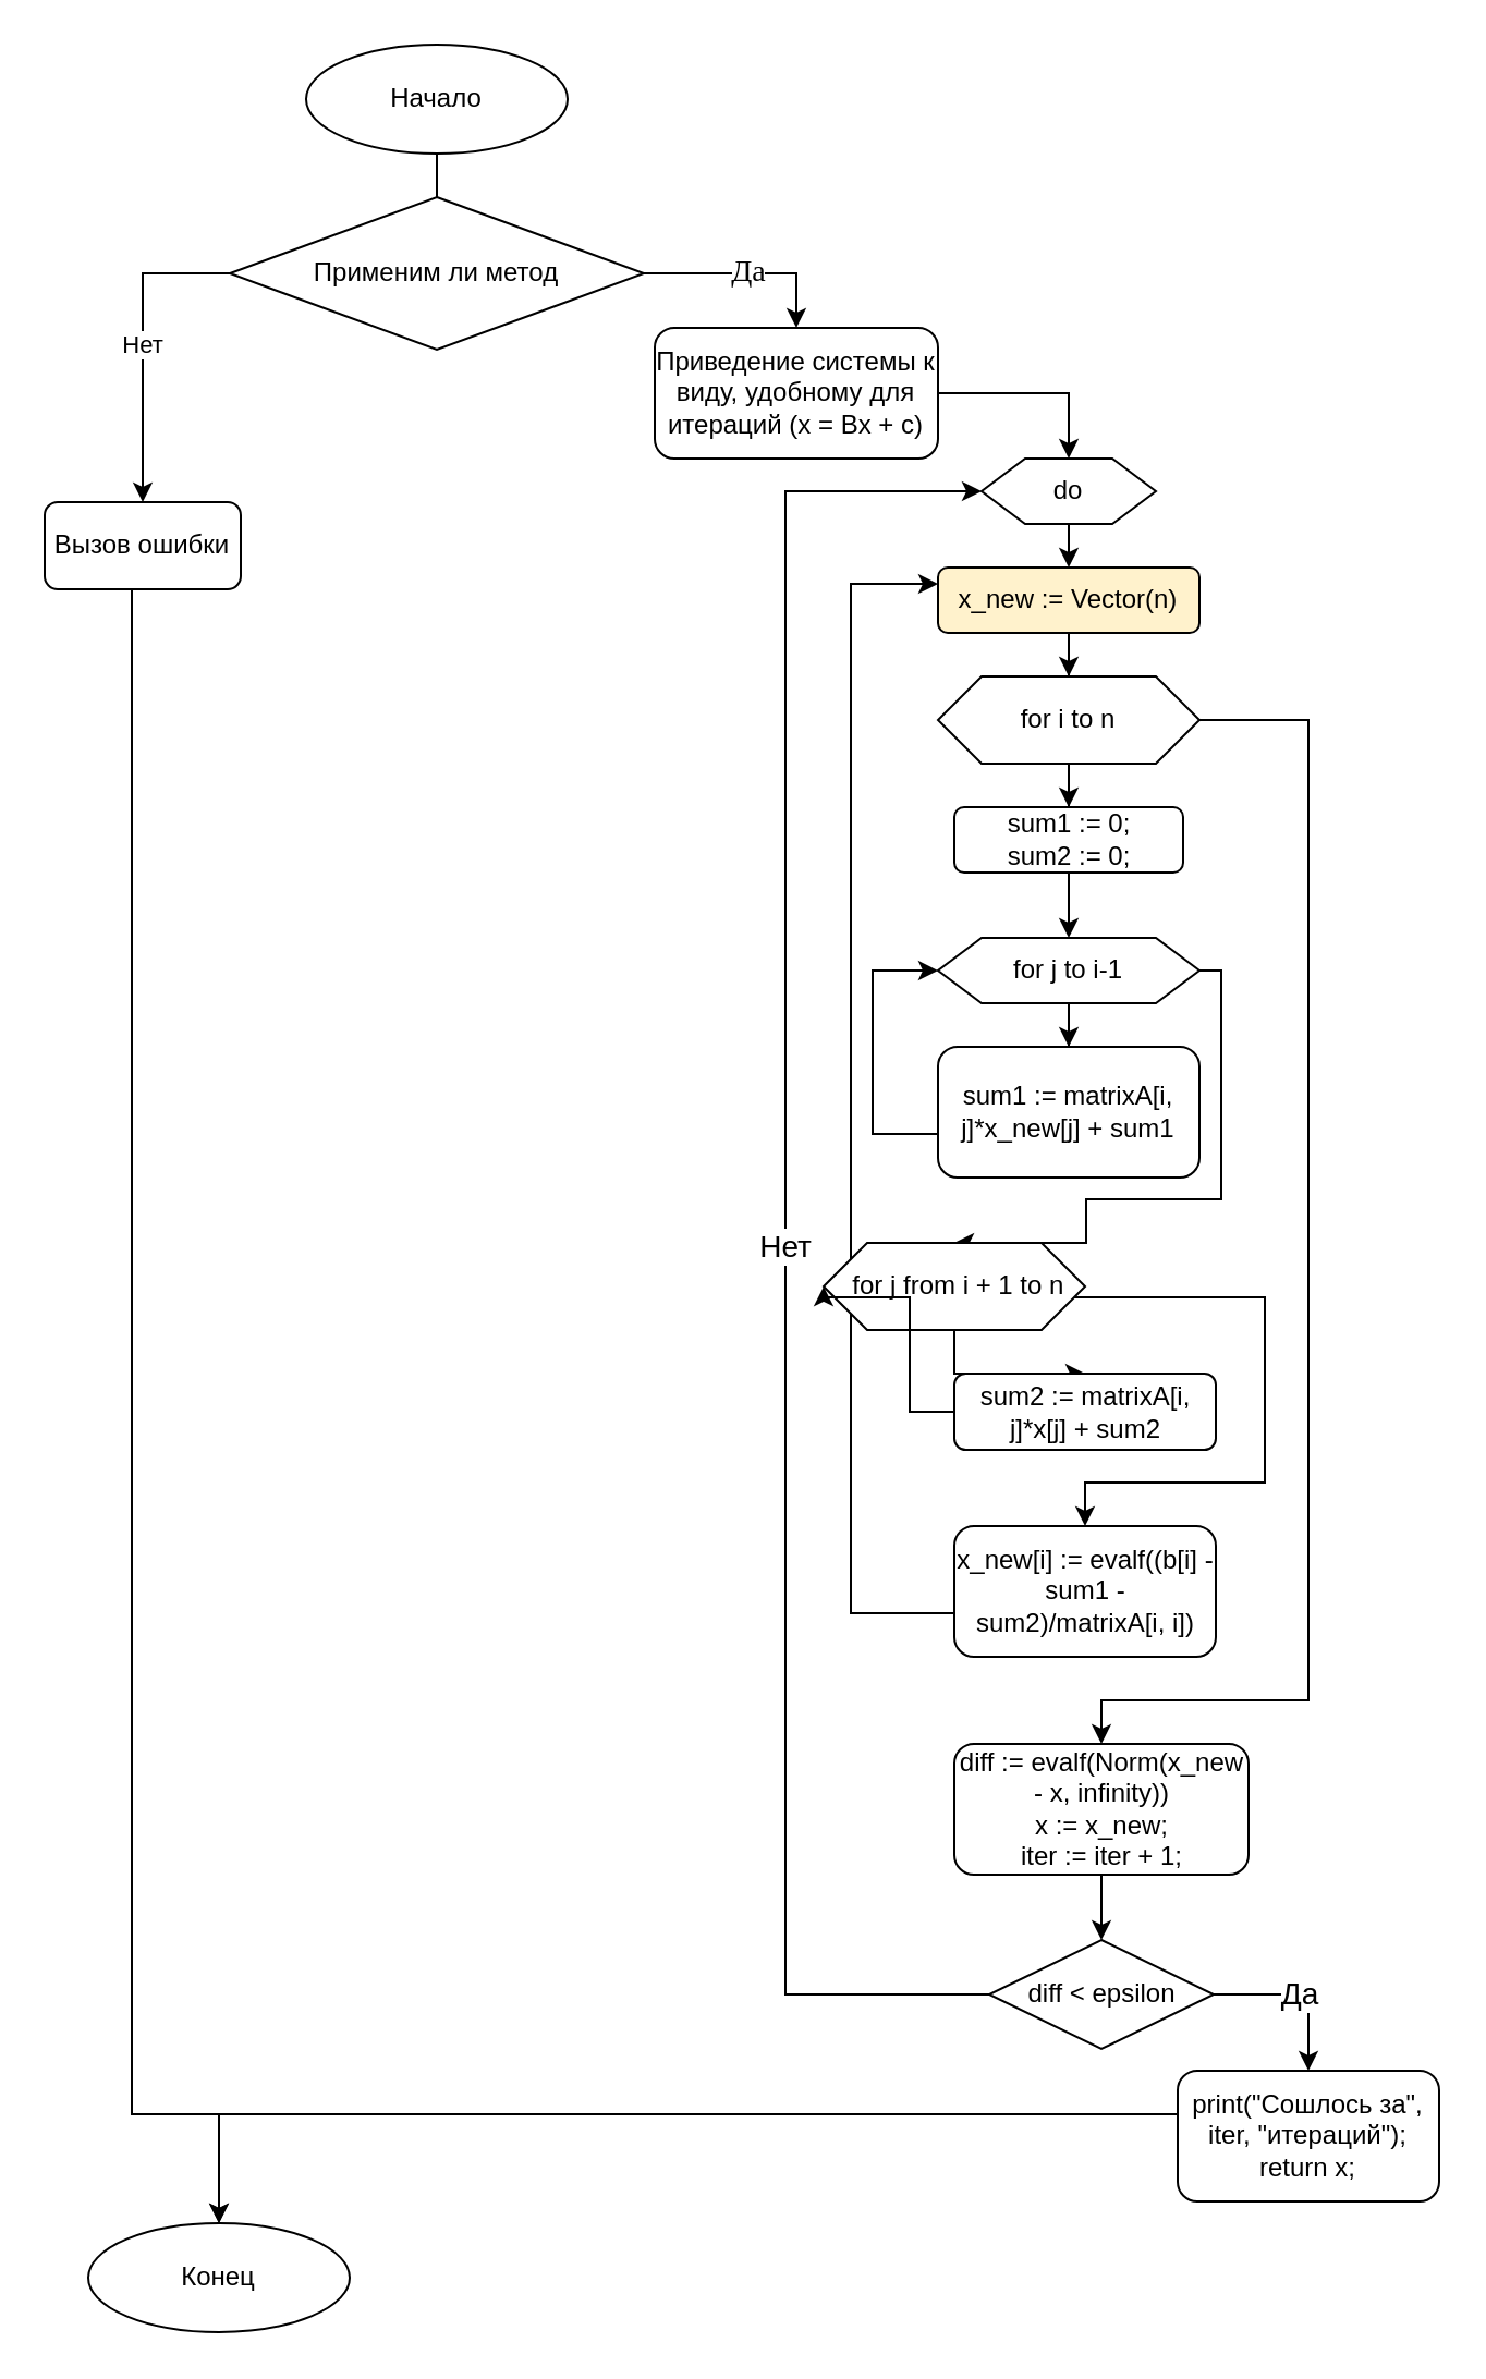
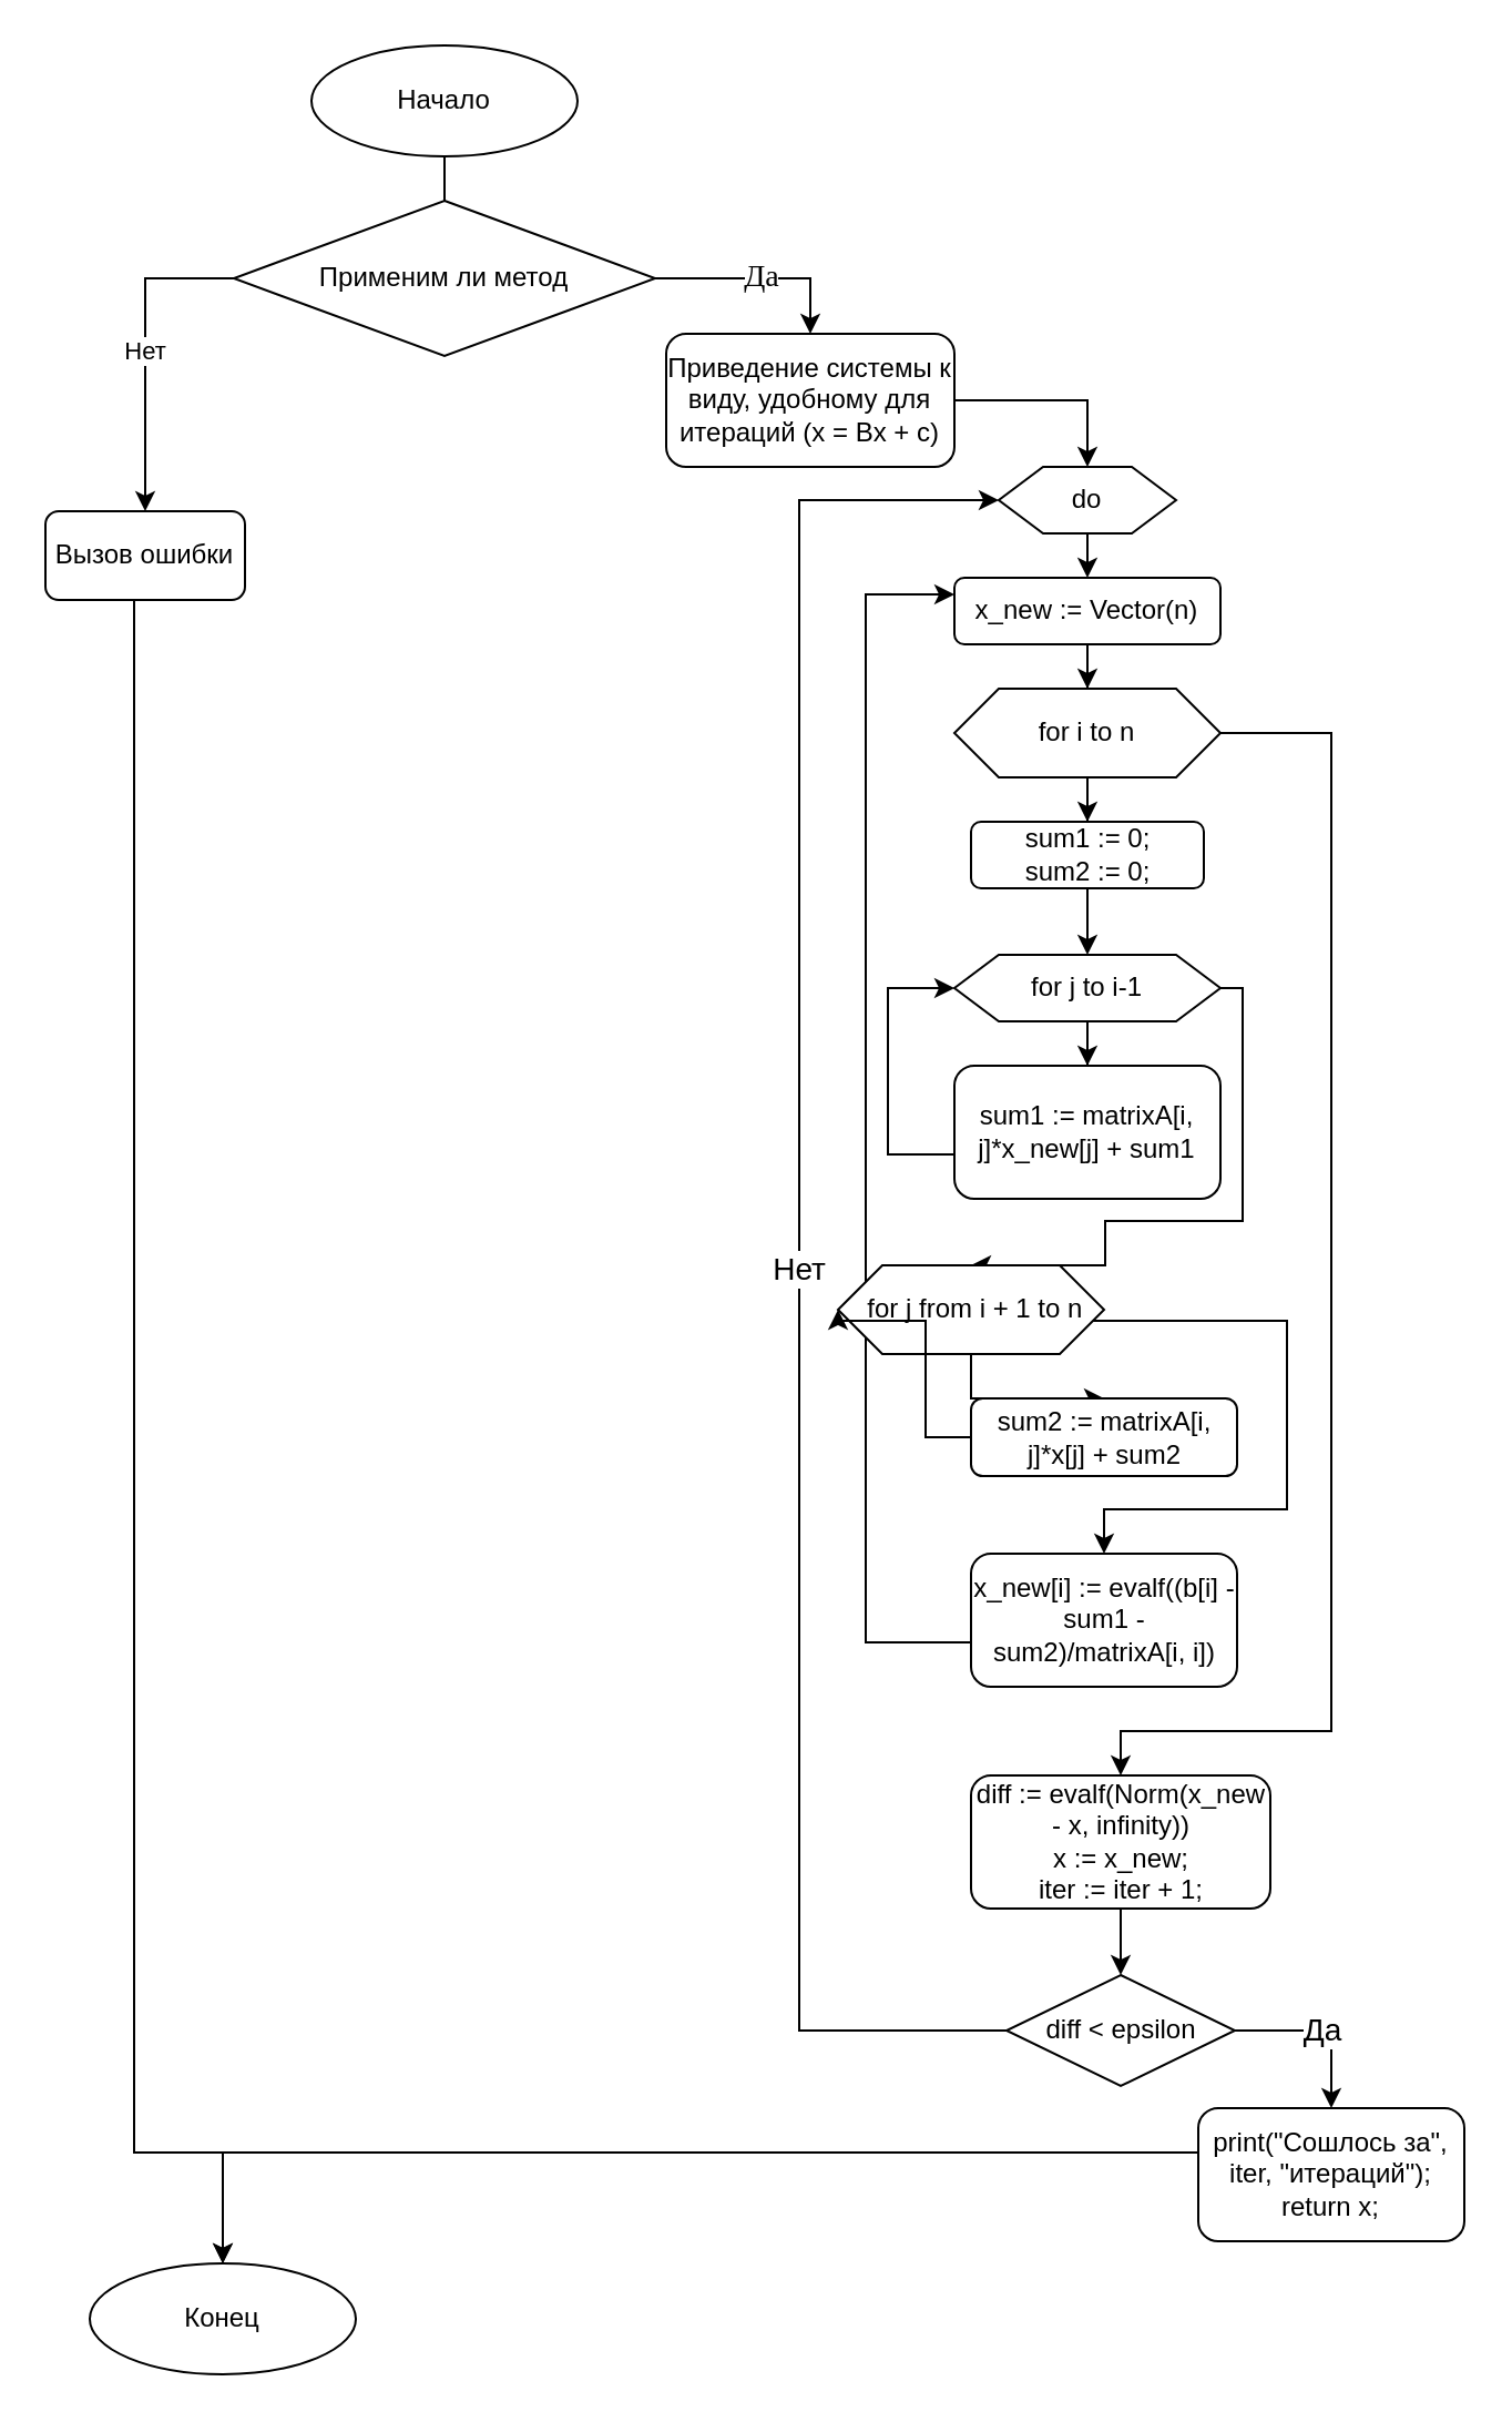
  <mxCell id="0" />
  <mxCell id="1" parent="0" />
  <mxCell id="2" style="edgeStyle=orthogonalEdgeStyle;rounded=0;orthogonalLoop=1;jettySize=auto;html=1;entryX=0.5;entryY=0;entryDx=0;entryDy=0;endArrow=none;" edge="1" parent="1" source="3" target="11"><mxGeometry relative="1" as="geometry" /></mxCell>
  <mxCell id="3" value="Начало" style="ellipse;whiteSpace=wrap;html=1;" vertex="1" parent="1"><mxGeometry x="140" y="20" width="120" height="50" as="geometry" /></mxCell>
  <mxCell id="4" value="" style="edgeStyle=orthogonalEdgeStyle;rounded=0;orthogonalLoop=1;jettySize=auto;html=1;" edge="1" parent="1" source="16" target="13"><mxGeometry relative="1" as="geometry" /></mxCell>
  <mxCell id="5" style="edgeStyle=orthogonalEdgeStyle;rounded=0;orthogonalLoop=1;jettySize=auto;html=1;entryX=0.5;entryY=0;entryDx=0;entryDy=0;" edge="1" parent="1" source="6" target="32"><mxGeometry relative="1" as="geometry" /></mxCell>
  <mxCell id="6" value="Приведение системы к виду, удобному для итераций (x = Bx + c)" style="rounded=1;whiteSpace=wrap;html=1;" vertex="1" parent="1"><mxGeometry x="300" y="150" width="130" height="60" as="geometry" /></mxCell>
  <mxCell id="7" value="Да" style="edgeStyle=orthogonalEdgeStyle;rounded=0;orthogonalLoop=1;jettySize=auto;html=1;exitX=1;exitY=0.5;exitDx=0;exitDy=0;entryX=0.5;entryY=0;entryDx=0;entryDy=0;fontFamily=Times New Roman;fontSize=14;" edge="1" parent="1" source="11" target="6"><mxGeometry relative="1" as="geometry" /></mxCell>
  <mxCell id="8" style="edgeStyle=orthogonalEdgeStyle;rounded=0;orthogonalLoop=1;jettySize=auto;html=1;entryX=0.5;entryY=0;entryDx=0;entryDy=0;" edge="1" parent="1" source="9" target="14"><mxGeometry relative="1" as="geometry"><Array as="points"><mxPoint x="60" y="970" /><mxPoint x="100" y="970" /></Array></mxGeometry></mxCell>
  <mxCell id="9" value="&lt;font style=&quot;font-size: 12px;&quot;&gt;Вызов ошибки&lt;/font&gt;" style="rounded=1;whiteSpace=wrap;html=1;" vertex="1" parent="1"><mxGeometry x="20" y="230" width="90" height="40" as="geometry" /></mxCell>
  <mxCell id="10" value="Нет" style="edgeStyle=orthogonalEdgeStyle;rounded=0;orthogonalLoop=1;jettySize=auto;html=1;exitX=0;exitY=0.5;exitDx=0;exitDy=0;entryX=0.5;entryY=0;entryDx=0;entryDy=0;" edge="1" parent="1" source="11" target="9"><mxGeometry relative="1" as="geometry" /></mxCell>
  <mxCell id="11" value="Применим ли метод" style="rhombus;whiteSpace=wrap;html=1;" vertex="1" parent="1"><mxGeometry x="105" y="90" width="190" height="70" as="geometry" /></mxCell>
  <mxCell id="12" style="edgeStyle=orthogonalEdgeStyle;rounded=0;orthogonalLoop=1;jettySize=auto;html=1;entryX=0.5;entryY=0;entryDx=0;entryDy=0;" edge="1" parent="1" source="13" target="19"><mxGeometry relative="1" as="geometry" /></mxCell>
  <mxCell id="13" value="&lt;div&gt;&lt;div&gt;sum1 := 0;&lt;/div&gt;&lt;div&gt;sum2 := 0;&lt;/div&gt;&lt;/div&gt;" style="rounded=1;whiteSpace=wrap;html=1;" vertex="1" parent="1"><mxGeometry x="437.5" y="370" width="105" height="30" as="geometry" /></mxCell>
  <mxCell id="14" value="Конец" style="ellipse;whiteSpace=wrap;html=1;" vertex="1" parent="1"><mxGeometry x="40" y="1020" width="120" height="50" as="geometry" /></mxCell>
  <mxCell id="15" style="edgeStyle=orthogonalEdgeStyle;rounded=0;orthogonalLoop=1;jettySize=auto;html=1;entryX=0.5;entryY=0;entryDx=0;entryDy=0;" edge="1" parent="1" source="16" target="35"><mxGeometry relative="1" as="geometry"><Array as="points"><mxPoint x="600" y="330" /><mxPoint x="600" y="780" /><mxPoint x="505" y="780" /></Array></mxGeometry></mxCell>
  <mxCell id="16" value="for i to n" style="shape=hexagon;perimeter=hexagonPerimeter2;whiteSpace=wrap;html=1;fixedSize=1;" vertex="1" parent="1"><mxGeometry x="430" y="310" width="120" height="40" as="geometry" /></mxCell>
  <mxCell id="17" style="edgeStyle=orthogonalEdgeStyle;rounded=0;orthogonalLoop=1;jettySize=auto;html=1;entryX=0.5;entryY=0;entryDx=0;entryDy=0;" edge="1" parent="1" source="19" target="21"><mxGeometry relative="1" as="geometry" /></mxCell>
  <mxCell id="18" style="edgeStyle=orthogonalEdgeStyle;rounded=0;orthogonalLoop=1;jettySize=auto;html=1;entryX=0.5;entryY=0;entryDx=0;entryDy=0;" edge="1" parent="1" source="19" target="37"><mxGeometry relative="1" as="geometry"><Array as="points"><mxPoint x="560" y="445" /><mxPoint x="560" y="550" /><mxPoint x="498" y="550" /></Array></mxGeometry></mxCell>
  <mxCell id="19" value="for j to i-1" style="shape=hexagon;perimeter=hexagonPerimeter2;whiteSpace=wrap;html=1;fixedSize=1;" vertex="1" parent="1"><mxGeometry x="430" y="430" width="120" height="30" as="geometry" /></mxCell>
  <mxCell id="20" style="edgeStyle=orthogonalEdgeStyle;rounded=0;orthogonalLoop=1;jettySize=auto;html=1;entryX=0;entryY=0.5;entryDx=0;entryDy=0;" edge="1" parent="1" source="21" target="19"><mxGeometry relative="1" as="geometry"><Array as="points"><mxPoint x="400" y="520" /><mxPoint x="400" y="445" /></Array></mxGeometry></mxCell>
  <mxCell id="21" value="sum1 := matrixA[i, j]*x_new[j] + sum1" style="rounded=1;whiteSpace=wrap;html=1;" vertex="1" parent="1"><mxGeometry x="430" y="480" width="120" height="60" as="geometry" /></mxCell>
  <mxCell id="22" style="edgeStyle=orthogonalEdgeStyle;rounded=0;orthogonalLoop=1;jettySize=auto;html=1;" edge="1" parent="1" source="37" target="39"><mxGeometry relative="1" as="geometry" /></mxCell>
  <mxCell id="23" style="edgeStyle=orthogonalEdgeStyle;rounded=0;orthogonalLoop=1;jettySize=auto;html=1;entryX=0;entryY=0.25;entryDx=0;entryDy=0;" edge="1" parent="1" source="24" target="34"><mxGeometry relative="1" as="geometry"><Array as="points"><mxPoint x="390" y="740" /><mxPoint x="390" y="267" /></Array></mxGeometry></mxCell>
  <mxCell id="24" value="x_new[i] := evalf((b[i] - sum1 - sum2)/matrixA[i, i])" style="rounded=1;whiteSpace=wrap;html=1;" vertex="1" parent="1"><mxGeometry x="437.5" y="700" width="120" height="60" as="geometry" /></mxCell>
  <mxCell id="25" style="edgeStyle=orthogonalEdgeStyle;rounded=0;orthogonalLoop=1;jettySize=auto;html=1;" edge="1" parent="1" source="35" target="28"><mxGeometry relative="1" as="geometry" /></mxCell>
  <mxCell id="26" value="&lt;font style=&quot;font-size: 14px;&quot;&gt;Да&lt;/font&gt;" style="edgeStyle=orthogonalEdgeStyle;rounded=0;orthogonalLoop=1;jettySize=auto;html=1;entryX=0.5;entryY=0;entryDx=0;entryDy=0;" edge="1" parent="1" source="28" target="30"><mxGeometry relative="1" as="geometry"><Array as="points"><mxPoint x="600" y="915" /></Array></mxGeometry></mxCell>
  <mxCell id="27" value="&lt;font style=&quot;font-size: 14px;&quot;&gt;Нет&lt;/font&gt;" style="edgeStyle=orthogonalEdgeStyle;rounded=0;orthogonalLoop=1;jettySize=auto;html=1;entryX=0;entryY=0.5;entryDx=0;entryDy=0;" edge="1" parent="1" source="28" target="32"><mxGeometry relative="1" as="geometry"><Array as="points"><mxPoint x="360" y="915" /><mxPoint x="360" y="225" /></Array></mxGeometry></mxCell>
  <mxCell id="28" value="diff &amp;lt; epsilon" style="rhombus;whiteSpace=wrap;html=1;" vertex="1" parent="1"><mxGeometry x="453.5" y="890" width="103" height="50" as="geometry" /></mxCell>
  <mxCell id="29" style="edgeStyle=orthogonalEdgeStyle;rounded=0;orthogonalLoop=1;jettySize=auto;html=1;entryX=0.5;entryY=0;entryDx=0;entryDy=0;" edge="1" parent="1" source="30" target="14"><mxGeometry relative="1" as="geometry"><Array as="points"><mxPoint x="100" y="970" /></Array></mxGeometry></mxCell>
  <mxCell id="30" value="&lt;div&gt;print(&quot;Сошлось за&quot;, iter, &quot;итераций&quot;);&lt;/div&gt;&lt;div&gt;return x;&lt;/div&gt;" style="rounded=1;whiteSpace=wrap;html=1;" vertex="1" parent="1"><mxGeometry x="540" y="950" width="120" height="60" as="geometry" /></mxCell>
  <mxCell id="31" style="edgeStyle=orthogonalEdgeStyle;rounded=0;orthogonalLoop=1;jettySize=auto;html=1;exitX=0.5;exitY=1;exitDx=0;exitDy=0;entryX=0.5;entryY=0;entryDx=0;entryDy=0;" edge="1" parent="1" source="32" target="34"><mxGeometry relative="1" as="geometry" /></mxCell>
  <mxCell id="32" value="do" style="shape=hexagon;perimeter=hexagonPerimeter2;whiteSpace=wrap;html=1;fixedSize=1;" vertex="1" parent="1"><mxGeometry x="450" y="210" width="80" height="30" as="geometry" /></mxCell>
  <mxCell id="33" style="edgeStyle=orthogonalEdgeStyle;rounded=0;orthogonalLoop=1;jettySize=auto;html=1;entryX=0.5;entryY=0;entryDx=0;entryDy=0;" edge="1" parent="1" source="34" target="16"><mxGeometry relative="1" as="geometry" /></mxCell>
- <mxCell id="34" value="x_new := Vector(n)" style="rounded=1;whiteSpace=wrap;html=1;fillColor=#fff2cc;" vertex="1" parent="1"><mxGeometry x="430" y="260" width="120" height="30" as="geometry" /></mxCell>
+ <mxCell id="34" value="x_new := Vector(n)" style="rounded=1;whiteSpace=wrap;html=1;" vertex="1" parent="1"><mxGeometry x="430" y="260" width="120" height="30" as="geometry" /></mxCell>
  <mxCell id="35" value="diff := evalf(Norm(x_new - x, infinity))&lt;div&gt;&lt;div&gt;x := x_new;&lt;/div&gt;&lt;div&gt;iter := iter + 1;&lt;/div&gt;&lt;/div&gt;" style="rounded=1;whiteSpace=wrap;html=1;" vertex="1" parent="1"><mxGeometry x="437.5" y="800" width="135" height="60" as="geometry" /></mxCell>
  <mxCell id="36" style="edgeStyle=orthogonalEdgeStyle;rounded=0;orthogonalLoop=1;jettySize=auto;html=1;entryX=0.5;entryY=0;entryDx=0;entryDy=0;" edge="1" parent="1" source="37" target="24"><mxGeometry relative="1" as="geometry"><Array as="points"><mxPoint x="580" y="595" /><mxPoint x="580" y="680" /><mxPoint x="498" y="680" /></Array></mxGeometry></mxCell>
  <mxCell id="37" value="&amp;nbsp;for j from i + 1 to n" style="shape=hexagon;perimeter=hexagonPerimeter2;whiteSpace=wrap;html=1;fixedSize=1;" vertex="1" parent="1"><mxGeometry x="377.5" y="570" width="120" height="40" as="geometry" /></mxCell>
  <mxCell id="38" style="edgeStyle=orthogonalEdgeStyle;rounded=0;orthogonalLoop=1;jettySize=auto;html=1;entryX=0;entryY=0.5;entryDx=0;entryDy=0;" edge="1" parent="1" source="39" target="37"><mxGeometry relative="1" as="geometry"><Array as="points"><mxPoint x="417" y="647" /><mxPoint x="417" y="595" /></Array></mxGeometry></mxCell>
  <mxCell id="39" value="sum2 := matrixA[i, j]*x[j] + sum2" style="rounded=1;whiteSpace=wrap;html=1;" vertex="1" parent="1"><mxGeometry x="437.5" y="630" width="120" height="35" as="geometry" /></mxCell>
